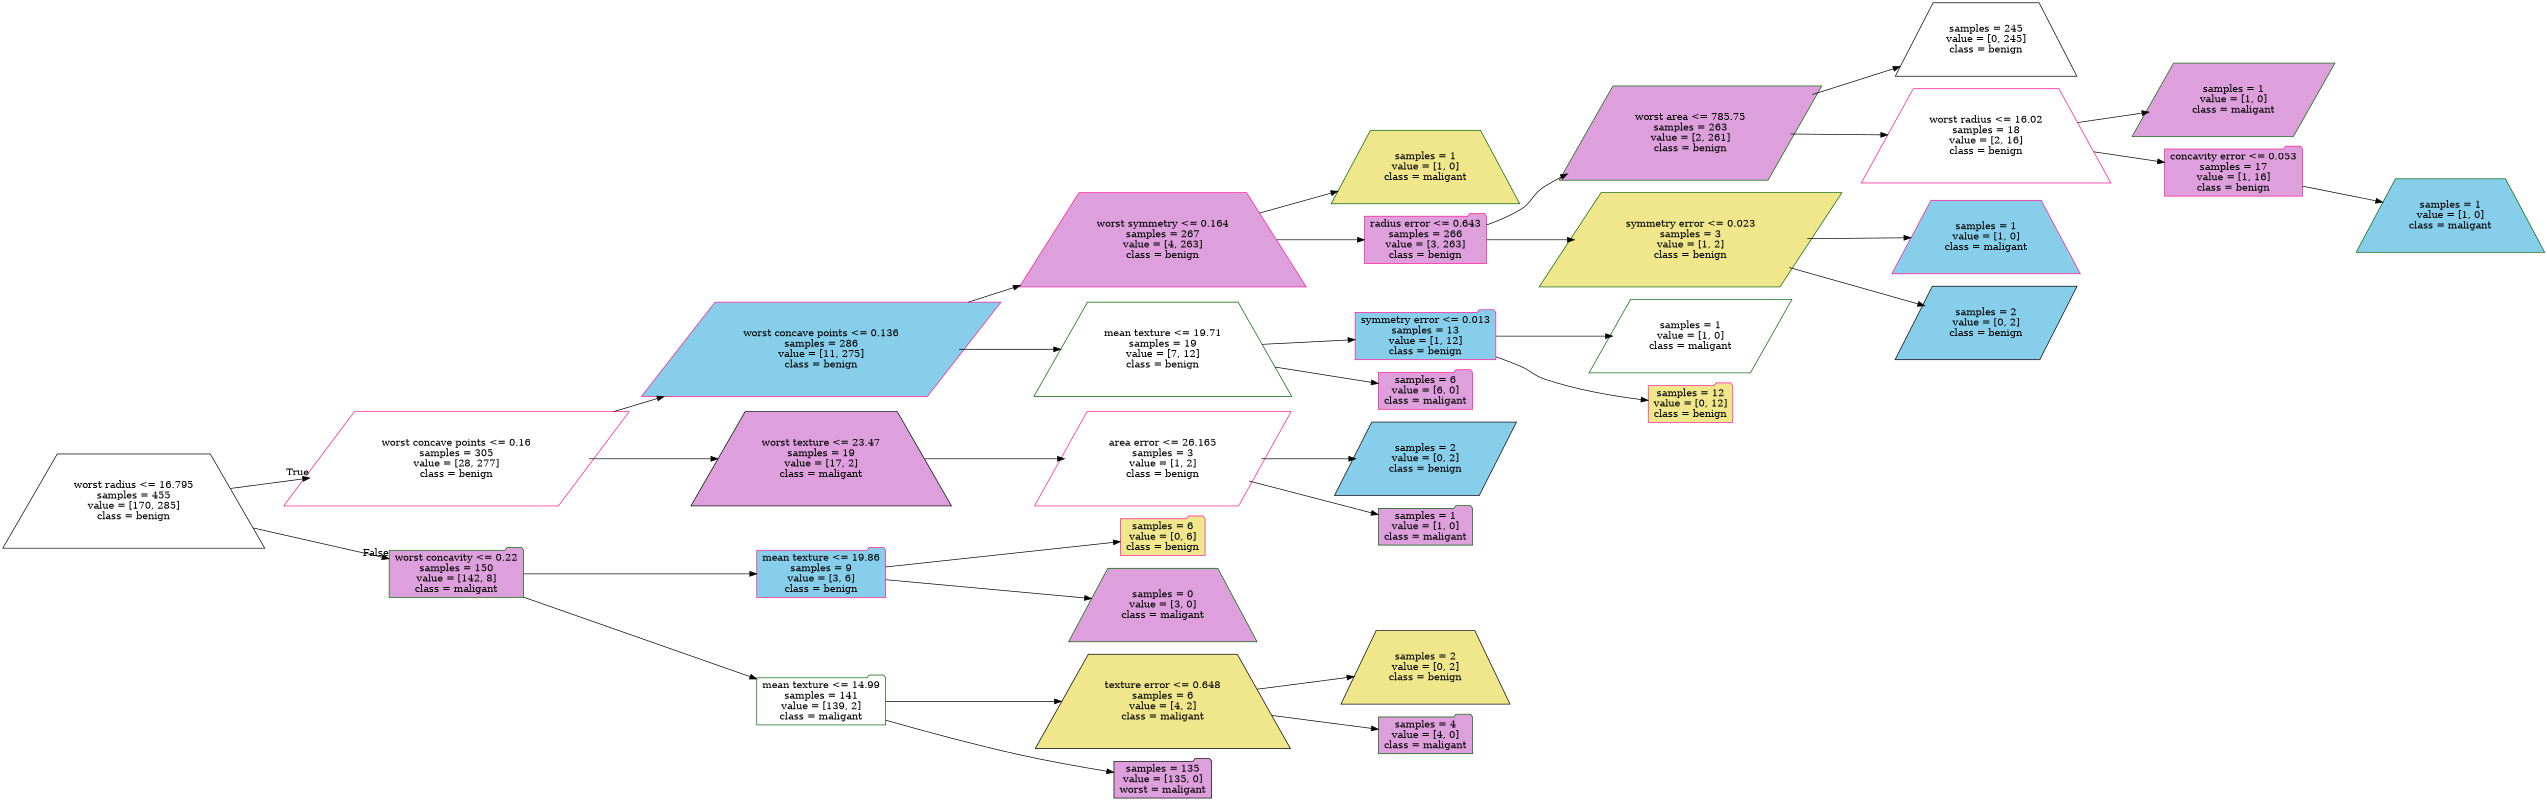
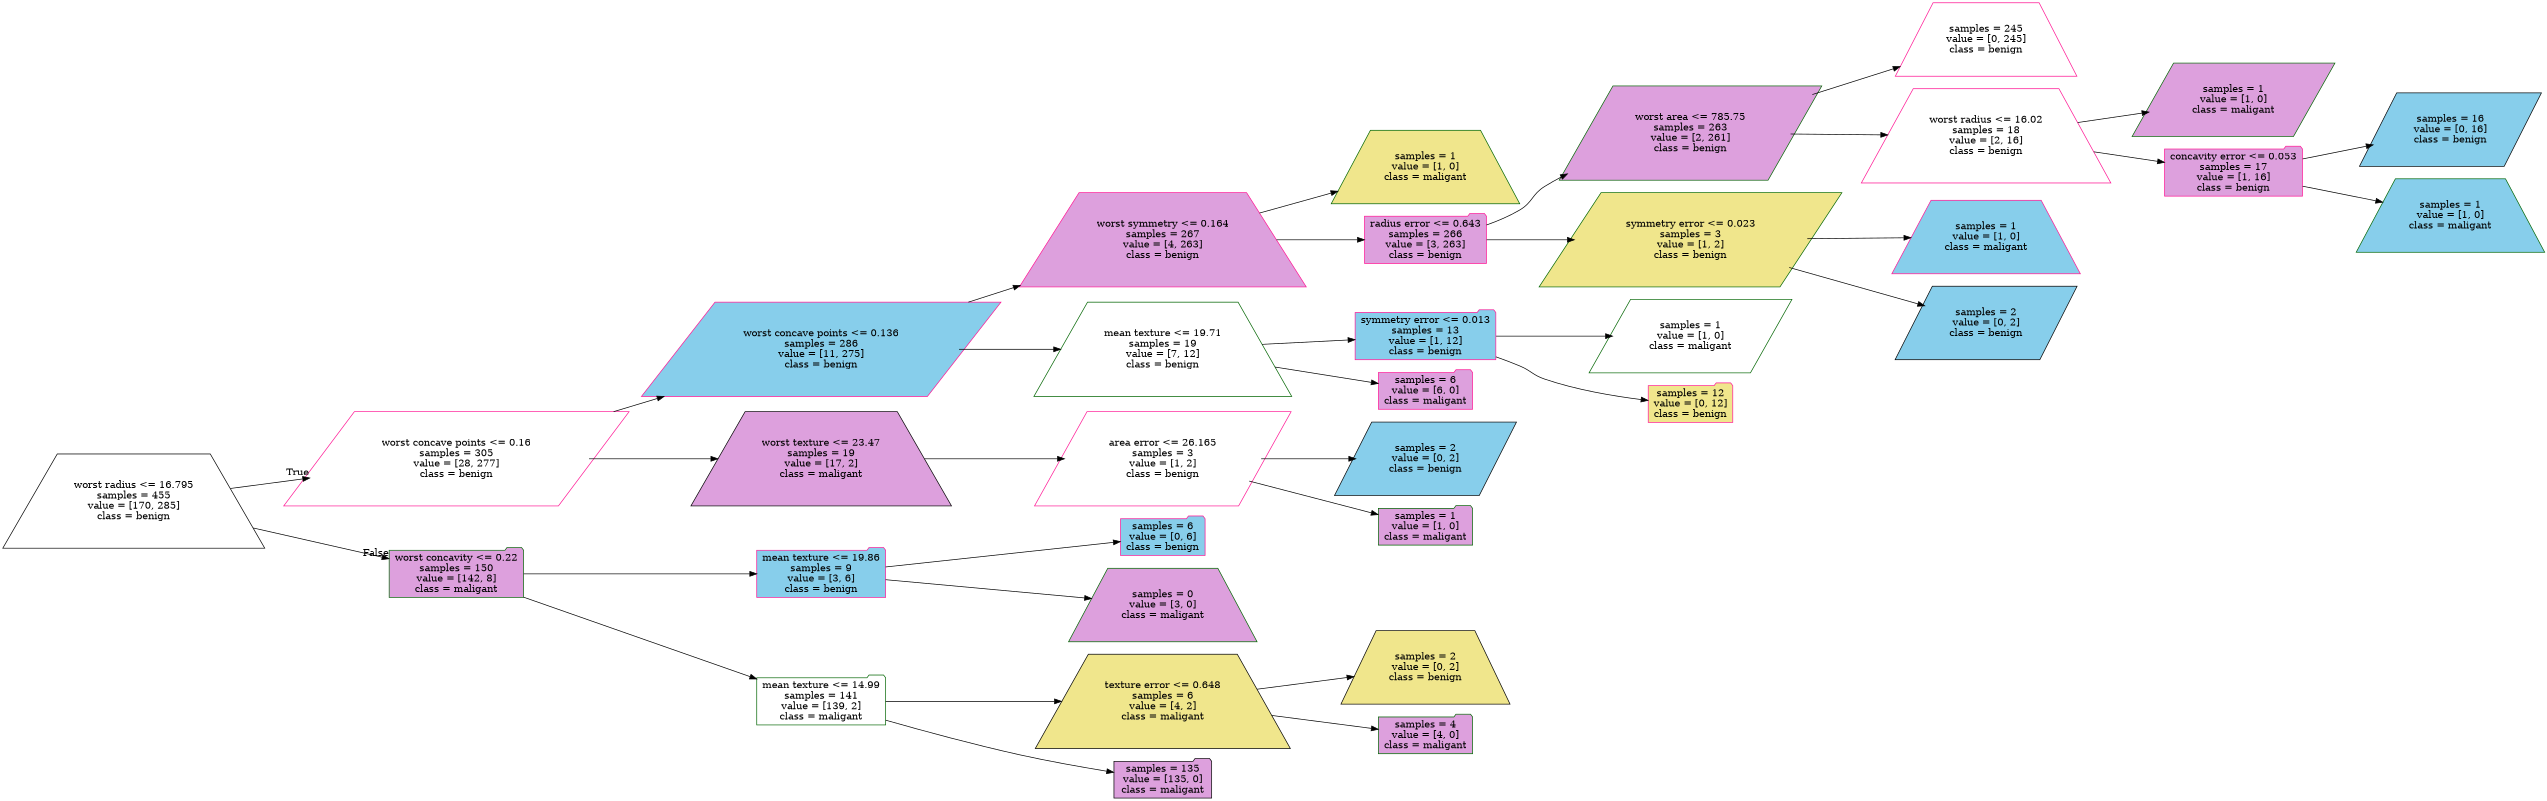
  digraph {
    rankdir=LR
    node [color=deeppink fillcolor=plum shape=trapezium style=filled]
    n1 [color=black fillcolor=white label="worst radius <= 16.795\nsamples = 455\nvalue = [170, 285]\nclass = benign"]
    n2 [fillcolor=white label="worst concave points <= 0.16\nsamples = 305\nvalue = [28, 277]\nclass = benign" shape=parallelogram]
    n3 [color=darkgreen label="worst concavity <= 0.22\nsamples = 150\nvalue = [142, 8]\nclass = maligant" shape=folder]
    n4 [fillcolor=skyblue label="worst concave points <= 0.136\nsamples = 286\nvalue = [11, 275]\nclass = benign" shape=parallelogram]
    n5 [color=black label="worst texture <= 23.47\nsamples = 19\nvalue = [17, 2]\nclass = maligant"]
    n6 [fillcolor=skyblue label="mean texture <= 19.86\nsamples = 9\nvalue = [3, 6]\nclass = benign" shape=folder]
    n7 [color=darkgreen fillcolor=white label="mean texture <= 14.99\nsamples = 141\nvalue = [139, 2]\nclass = maligant" shape=folder]
    n8 [label="worst symmetry <= 0.164\nsamples = 267\nvalue = [4, 263]\nclass = benign"]
    n9 [color=darkgreen fillcolor=white label="mean texture <= 19.71\nsamples = 19\nvalue = [7, 12]\nclass = benign"]
    n10 [fillcolor=white label="area error <= 26.165\nsamples = 3\nvalue = [1, 2]\nclass = benign" shape=parallelogram]
    n11 [color=darkgreen fillcolor=khaki label="samples = 1\nvalue = [1, 0]\nclass = maligant"]
    n12 [label="radius error <= 0.643\nsamples = 266\nvalue = [3, 263]\nclass = benign" shape=folder]
    n13 [fillcolor=skyblue label="symmetry error <= 0.013\nsamples = 13\nvalue = [1, 12]\nclass = benign" shape=folder]
    n14 [label="samples = 6\nvalue = [6, 0]\nclass = maligant" shape=folder]
    n15 [color=darkgreen label="worst area <= 785.75\nsamples = 263\nvalue = [2, 261]\nclass = benign" shape=parallelogram]
    n16 [color=darkgreen fillcolor=khaki label="symmetry error <= 0.023\nsamples = 3\nvalue = [1, 2]\nclass = benign" shape=parallelogram]
-   n17 [color=black fillcolor=white label="samples = 245\nvalue = [0, 245]\nclass = benign"]
+   n17 [fillcolor=white label="samples = 245\nvalue = [0, 245]\nclass = benign"]
    n18 [fillcolor=white label="worst radius <= 16.02\nsamples = 18\nvalue = [2, 16]\nclass = benign"]
    n19 [fillcolor=skyblue label="samples = 1\nvalue = [1, 0]\nclass = maligant"]
    n20 [color=black fillcolor=skyblue label="samples = 2\nvalue = [0, 2]\nclass = benign" shape=parallelogram]
    n21 [color=darkgreen label="samples = 1\nvalue = [1, 0]\nclass = maligant" shape=parallelogram]
    n22 [label="concavity error <= 0.053\nsamples = 17\nvalue = [1, 16]\nclass = benign" shape=folder]
+   n23 [color=black fillcolor=skyblue label="samples = 16\nvalue = [0, 16]\nclass = benign" shape=parallelogram]
    n24 [color=darkgreen fillcolor=skyblue label="samples = 1\nvalue = [1, 0]\nclass = maligant"]
    n25 [color=darkgreen fillcolor=white label="samples = 1\nvalue = [1, 0]\nclass = maligant" shape=parallelogram]
    n26 [fillcolor=khaki label="samples = 12\nvalue = [0, 12]\nclass = benign" shape=folder]
    n27 [color=black fillcolor=skyblue label="samples = 2\nvalue = [0, 2]\nclass = benign" shape=parallelogram]
    n28 [color=darkgreen label="samples = 1\nvalue = [1, 0]\nclass = maligant" shape=folder]
-   n29 [fillcolor=khaki label="samples = 6\nvalue = [0, 6]\nclass = benign" shape=folder]
+   n29 [fillcolor=skyblue label="samples = 6\nvalue = [0, 6]\nclass = benign" shape=folder]
    n30 [color=darkgreen label="samples = 0\nvalue = [3, 0]\nclass = maligant"]
    n31 [color=black fillcolor=khaki label="texture error <= 0.648\nsamples = 6\nvalue = [4, 2]\nclass = maligant"]
-   n32 [color=black label="samples = 135\nvalue = [135, 0]\nworst = maligant" shape=folder]
+   n32 [color=black label="samples = 135\nvalue = [135, 0]\nclass = maligant" shape=folder]
    n33 [color=black fillcolor=khaki label="samples = 2\nvalue = [0, 2]\nclass = benign"]
    n34 [color=darkgreen label="samples = 4\nvalue = [4, 0]\nclass = maligant" shape=folder]
    n1 -> n2 [headlabel=True labelangle=45 labeldistance=2.5]
    n1 -> n3 [headlabel=False labelangle=-45 labeldistance=2.5]
    n2 -> n4
    n2 -> n5
    n3 -> n6
    n3 -> n7
    n4 -> n8
    n4 -> n9
    n5 -> n10
    n6 -> n29
    n6 -> n30
    n7 -> n31
    n7 -> n32
    n8 -> n11
    n8 -> n12
    n9 -> n13
    n9 -> n14
    n10 -> n27
    n10 -> n28
    n12 -> n15
    n12 -> n16
    n13 -> n25
    n13 -> n26
    n15 -> n17
    n15 -> n18
    n16 -> n19
    n16 -> n20
    n18 -> n21
    n18 -> n22
+   n22 -> n23
    n22 -> n24
    n31 -> n33
    n31 -> n34
  }
